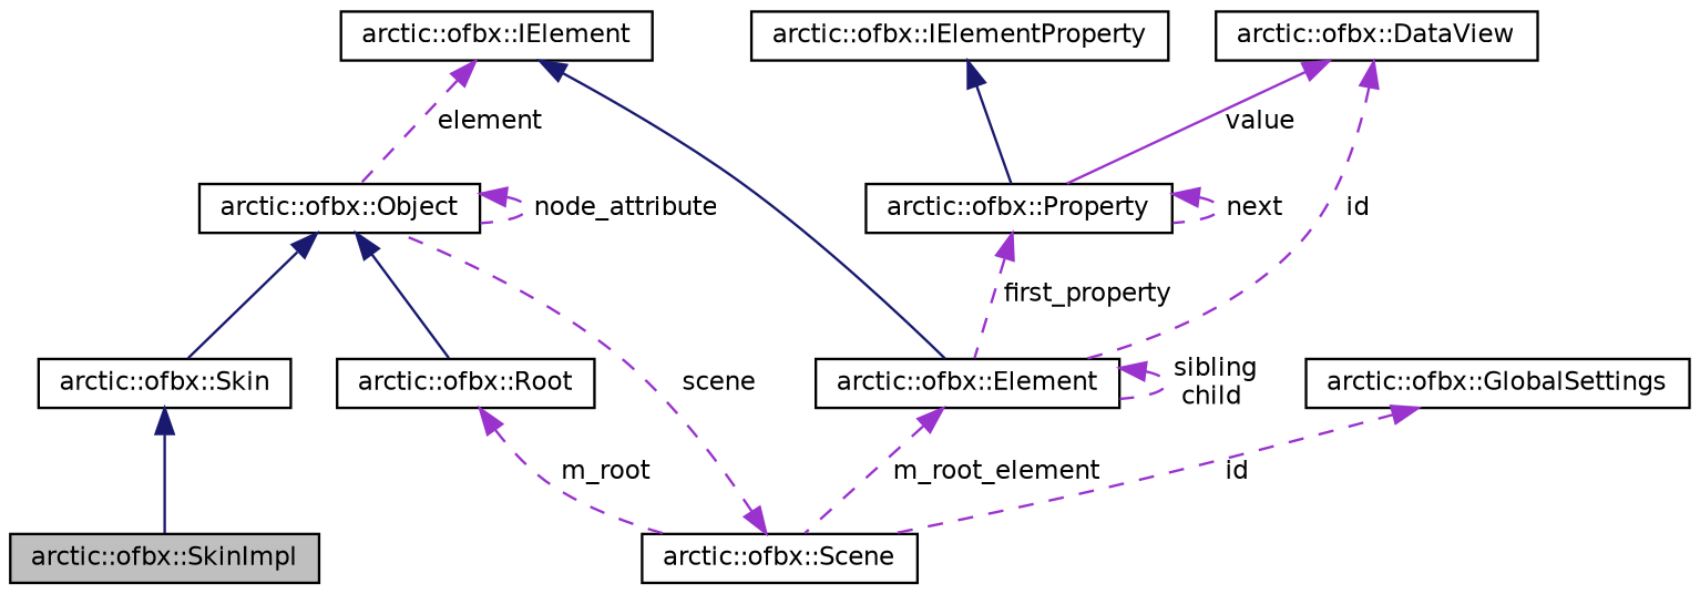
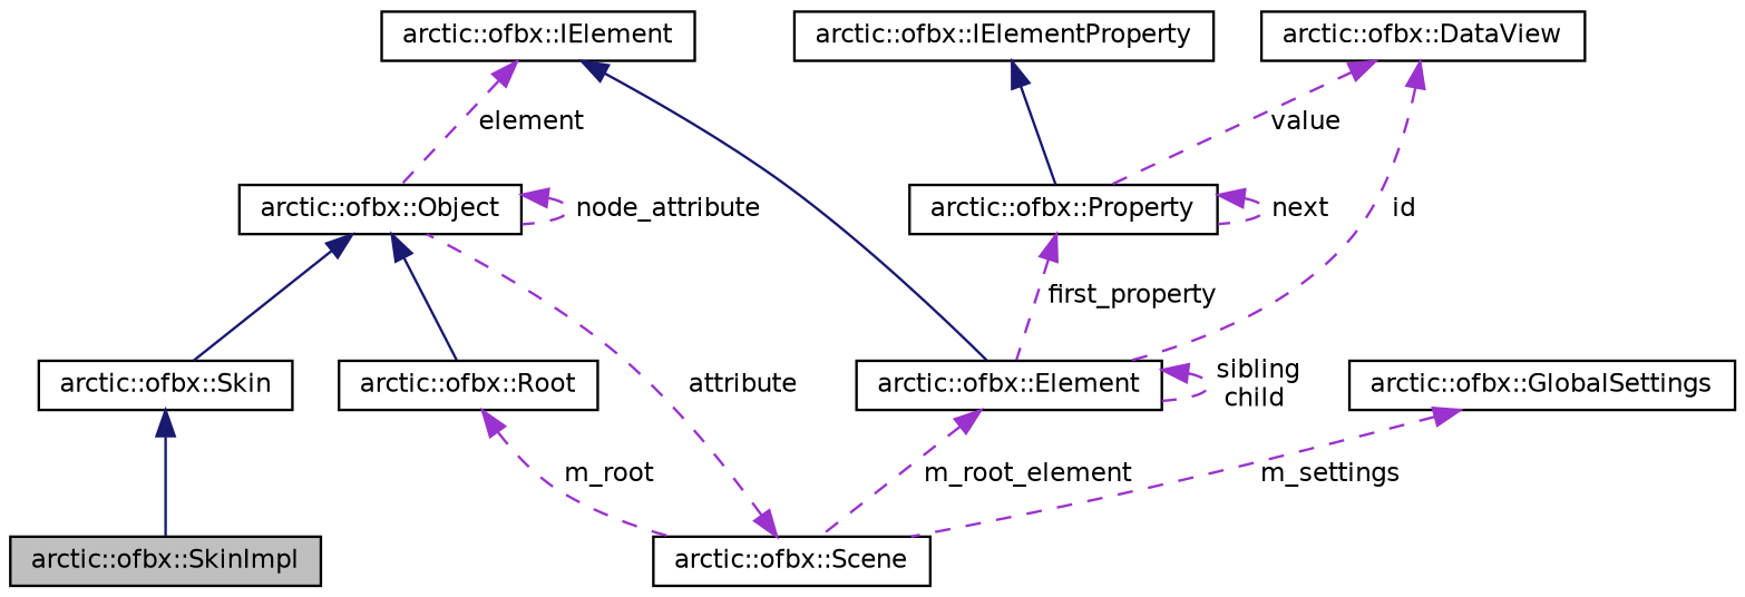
  digraph {
    rankdir=TB
    node [color=black fillcolor=white fontname=Helvetica fontsize=10 shape=record style=filled]
    edge [color=darkorchid3 dir=back fontname=Helvetica fontsize=10 labelfontname=Helvetica labelfontsize=10 style=dashed]
    n1 [fillcolor=grey75 fontcolor=black height=0.2 label="arctic::ofbx::SkinImpl" width=0.4]
    n2 [height=0.2 label="arctic::ofbx::Skin" width=0.4]
    n3 [height=0.2 label="arctic::ofbx::Object" width=0.4]
    n4 [height=0.2 label="arctic::ofbx::Root" width=0.4]
    n5 [height=0.2 label="arctic::ofbx::Scene" width=0.4]
    n6 [height=0.2 label="arctic::ofbx::GlobalSettings" width=0.4]
    n7 [height=0.2 label="arctic::ofbx::Element" width=0.4]
    n8 [height=0.2 label="arctic::ofbx::IElement" width=0.4]
    n9 [height=0.2 label="arctic::ofbx::Property" width=0.4]
    n10 [height=0.2 label="arctic::ofbx::IElementProperty" width=0.4]
    n11 [height=0.2 label="arctic::ofbx::DataView" width=0.4]
    n2 -> n1 [color=midnightblue style=solid]
    n3 -> n2 [color=midnightblue style=solid]
    n3 -> n3 [label=" node_attribute"]
    n3 -> n4 [color=midnightblue style=solid]
    n4 -> n5 [label=" m_root"]
-   n5 -> n3 [label=" scene"]
-   n6 -> n5 [label=" id"]
+   n5 -> n3 [label=" attribute"]
+   n6 -> n5 [label=" m_settings"]
    n7 -> n5 [label=" m_root_element"]
    n7 -> n7 [label=" sibling\nchild"]
    n8 -> n3 [label=" element"]
    n8 -> n7 [color=midnightblue style=solid]
    n9 -> n7 [label=" first_property"]
    n9 -> n9 [label=" next"]
    n10 -> n9 [color=midnightblue style=solid]
    n11 -> n7 [label=" id"]
-   n11 -> n9 [label=" value" style=solid]
+   n11 -> n9 [label=" value"]
  }
